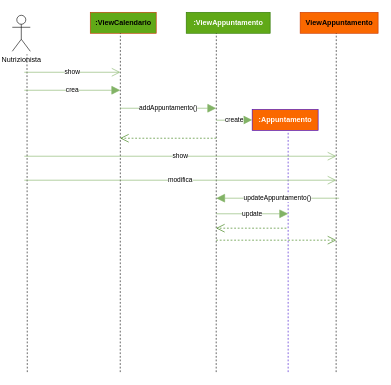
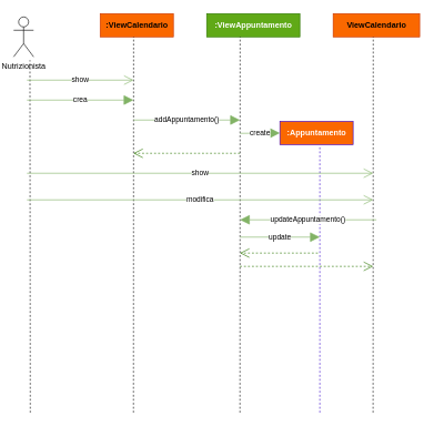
  <mxCell id="0" />
  <mxCell id="1" parent="0" />
  <mxCell id="2" value="Nutrizionista" style="shape=umlActor;verticalLabelPosition=bottom;verticalAlign=top;html=1;outlineConnect=0;" parent="1" vertex="1"><mxGeometry x="20" y="25" width="30" height="60" as="geometry" /></mxCell>
  <mxCell id="3" value="" style="endArrow=none;html=1;rounded=0;dashed=1;" parent="1" edge="1"><mxGeometry width="50" height="50" relative="1" as="geometry"><mxPoint x="45" y="620" as="sourcePoint" /><mxPoint x="44.5" y="90" as="targetPoint" /></mxGeometry></mxCell>
- <mxCell id="4" value="&lt;b&gt;:ViewCalendario&lt;/b&gt;" style="html=1;fillColor=#60a917;fontColor=#000000;strokeColor=#C73500;" parent="1" vertex="1"><mxGeometry x="150" y="20" width="110" height="35" as="geometry" /></mxCell>
+ <mxCell id="4" value="&lt;b&gt;:ViewCalendario&lt;/b&gt;" style="html=1;fillColor=#fa6800;fontColor=#000000;strokeColor=#C73500;" parent="1" vertex="1"><mxGeometry x="150" y="20" width="110" height="35" as="geometry" /></mxCell>
  <mxCell id="5" value="" style="endArrow=none;html=1;rounded=0;dashed=1;" parent="1" edge="1"><mxGeometry width="50" height="50" relative="1" as="geometry"><mxPoint x="200" y="620" as="sourcePoint" /><mxPoint x="200.23" y="55" as="targetPoint" /></mxGeometry></mxCell>
  <mxCell id="6" value="show" style="endArrow=open;endSize=12;html=1;rounded=0;fillColor=#d5e8d4;gradientColor=#97d077;strokeColor=#82b366;" parent="1" edge="1"><mxGeometry width="160" relative="1" as="geometry"><mxPoint x="40" y="120" as="sourcePoint" /><mxPoint x="200" y="120" as="targetPoint" /></mxGeometry></mxCell>
  <mxCell id="7" value="crea" style="endArrow=block;endSize=12;html=1;rounded=0;fillColor=#d5e8d4;gradientColor=#97d077;strokeColor=#82b366;endFill=1;" parent="1" edge="1"><mxGeometry width="160" relative="1" as="geometry"><mxPoint x="40" y="150" as="sourcePoint" /><mxPoint x="200" y="150" as="targetPoint" /></mxGeometry></mxCell>
  <mxCell id="8" value="&lt;b&gt;:ViewAppuntamento&lt;/b&gt;" style="html=1;fillColor=#60a917;fontColor=#ffffff;strokeColor=#2D7600;" parent="1" vertex="1"><mxGeometry x="310" y="20" width="140" height="35" as="geometry" /></mxCell>
  <mxCell id="9" value="" style="endArrow=none;html=1;rounded=0;dashed=1;" parent="1" edge="1"><mxGeometry width="50" height="50" relative="1" as="geometry"><mxPoint x="360" y="620" as="sourcePoint" /><mxPoint x="360.23" y="55" as="targetPoint" /></mxGeometry></mxCell>
  <mxCell id="10" value="addAppuntamento()" style="endArrow=block;endSize=12;html=1;rounded=0;fillColor=#d5e8d4;gradientColor=#97d077;strokeColor=#82b366;endFill=1;" parent="1" edge="1"><mxGeometry width="160" relative="1" as="geometry"><mxPoint x="200" y="180" as="sourcePoint" /><mxPoint x="360" y="180" as="targetPoint" /></mxGeometry></mxCell>
  <mxCell id="11" value="create" style="endArrow=block;endSize=12;html=1;rounded=0;fillColor=#d5e8d4;gradientColor=#97d077;strokeColor=#82b366;entryX=0;entryY=0.5;entryDx=0;entryDy=0;endFill=1;" parent="1" target="12" edge="1"><mxGeometry width="160" relative="1" as="geometry"><mxPoint x="360" y="200" as="sourcePoint" /><mxPoint x="500" y="170" as="targetPoint" /></mxGeometry></mxCell>
  <mxCell id="12" value="&lt;b&gt;:Appuntamento&lt;/b&gt;" style="html=1;fillColor=#fa6800;fontColor=#ffffff;strokeColor=#3700CC;" parent="1" vertex="1"><mxGeometry x="420" y="182" width="110" height="35" as="geometry" /></mxCell>
  <mxCell id="13" value="" style="endArrow=open;endFill=1;endSize=12;html=1;rounded=0;fillColor=#60a917;strokeColor=#2D7600;dashed=1;" parent="1" edge="1"><mxGeometry width="160" relative="1" as="geometry"><mxPoint x="360" y="230" as="sourcePoint" /><mxPoint x="200" y="230" as="targetPoint" /></mxGeometry></mxCell>
  <mxCell id="14" value="" style="endArrow=none;html=1;rounded=0;dashed=1;fillColor=#6a00ff;strokeColor=#3700CC;" parent="1" edge="1"><mxGeometry width="50" height="50" relative="1" as="geometry"><mxPoint x="480" y="620" as="sourcePoint" /><mxPoint x="480" y="220" as="targetPoint" /></mxGeometry></mxCell>
- <mxCell id="15" value="&lt;b&gt;ViewAppuntamento&lt;/b&gt;" style="html=1;fillColor=#fa6800;fontColor=#000000;strokeColor=#C73500;" parent="1" vertex="1"><mxGeometry x="500" y="20" width="130" height="35" as="geometry" /></mxCell>
+ <mxCell id="15" value="&lt;b&gt;ViewCalendario&lt;/b&gt;" style="html=1;fillColor=#fa6800;fontColor=#000000;strokeColor=#C73500;" parent="1" vertex="1"><mxGeometry x="500" y="20" width="130" height="35" as="geometry" /></mxCell>
  <mxCell id="16" value="" style="endArrow=none;html=1;rounded=0;dashed=1;" parent="1" edge="1"><mxGeometry width="50" height="50" relative="1" as="geometry"><mxPoint x="560" y="620" as="sourcePoint" /><mxPoint x="560.23" y="55" as="targetPoint" /></mxGeometry></mxCell>
  <mxCell id="17" value="show" style="endArrow=open;endSize=12;html=1;rounded=0;fillColor=#d5e8d4;gradientColor=#97d077;strokeColor=#82b366;" parent="1" edge="1"><mxGeometry width="160" relative="1" as="geometry"><mxPoint x="40" y="260" as="sourcePoint" /><mxPoint x="560" y="260" as="targetPoint" /></mxGeometry></mxCell>
  <mxCell id="18" value="modifica" style="endArrow=open;endSize=12;html=1;rounded=0;fillColor=#d5e8d4;gradientColor=#97d077;strokeColor=#82b366;" parent="1" edge="1"><mxGeometry width="160" relative="1" as="geometry"><mxPoint x="40" y="300" as="sourcePoint" /><mxPoint x="560" y="300" as="targetPoint" /></mxGeometry></mxCell>
  <mxCell id="19" value="updateAppuntamento()" style="endArrow=block;endSize=12;html=1;rounded=0;fillColor=#d5e8d4;gradientColor=#97d077;strokeColor=#82b366;endFill=1;" parent="1" edge="1"><mxGeometry width="160" relative="1" as="geometry"><mxPoint x="565" y="330" as="sourcePoint" /><mxPoint x="360" y="330" as="targetPoint" /></mxGeometry></mxCell>
  <mxCell id="20" value="" style="endArrow=open;endFill=1;endSize=12;html=1;rounded=0;fillColor=#60a917;strokeColor=#2D7600;dashed=1;" parent="1" edge="1"><mxGeometry width="160" relative="1" as="geometry"><mxPoint x="477" y="380" as="sourcePoint" /><mxPoint x="360" y="380" as="targetPoint" /></mxGeometry></mxCell>
  <mxCell id="21" value="update" style="endArrow=block;endSize=12;html=1;rounded=0;fillColor=#d5e8d4;gradientColor=#97d077;strokeColor=#82b366;endFill=1;" parent="1" edge="1"><mxGeometry width="160" relative="1" as="geometry"><mxPoint x="360" y="356" as="sourcePoint" /><mxPoint x="480" y="356" as="targetPoint" /></mxGeometry></mxCell>
  <mxCell id="22" value="" style="endArrow=open;endFill=1;endSize=12;html=1;rounded=0;fillColor=#60a917;strokeColor=#2D7600;dashed=1;" parent="1" edge="1"><mxGeometry width="160" relative="1" as="geometry"><mxPoint x="360" y="400" as="sourcePoint" /><mxPoint x="560" y="400" as="targetPoint" /></mxGeometry></mxCell>
